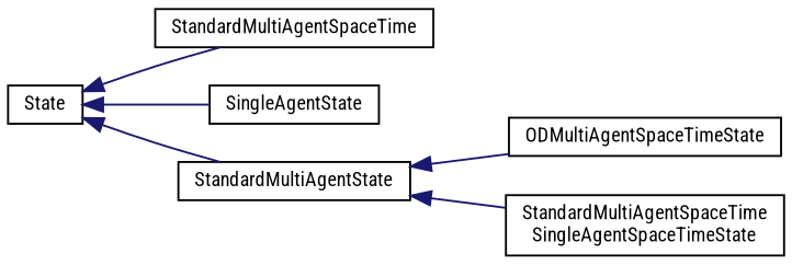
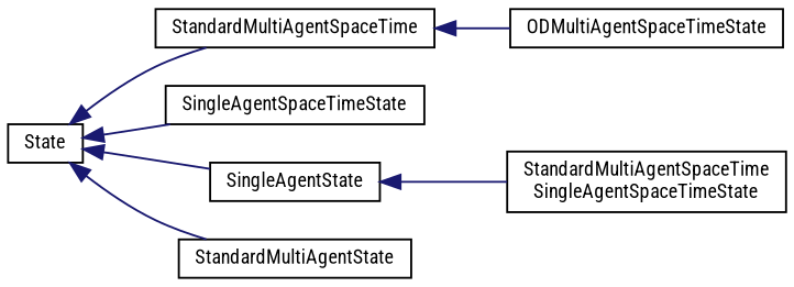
  digraph {
    fontname="Roboto Condensed"
    rankdir=LR
    node [color=black fillcolor=white fontname="Roboto Condensed" fontsize=10 shape=record style=filled]
    edge [color=midnightblue dir=back fontname="Roboto Condensed" fontsize=10 labelfontname=Helvetica labelfontsize=10 style=solid]
    n1 [height=0.2 label=State width=0.4]
    n2 [height=0.2 label=StandardMultiAgentSpaceTime width=0.4]
+   n3 [height=0.2 label=SingleAgentSpaceTimeState width=0.4]
    n4 [height=0.2 label=SingleAgentState width=0.4]
    n5 [height=0.2 label=StandardMultiAgentState width=0.4]
    n6 [height=0.2 label=ODMultiAgentSpaceTimeState width=0.4]
    n7 [height=0.2 label="StandardMultiAgentSpaceTime\lSingleAgentSpaceTimeState" width=0.4]
    n1 -> n2
+   n1 -> n3
    n1 -> n4
    n1 -> n5
-   n5 -> n6
-   n5 -> n7
+   n2 -> n6
+   n4 -> n7
  }
